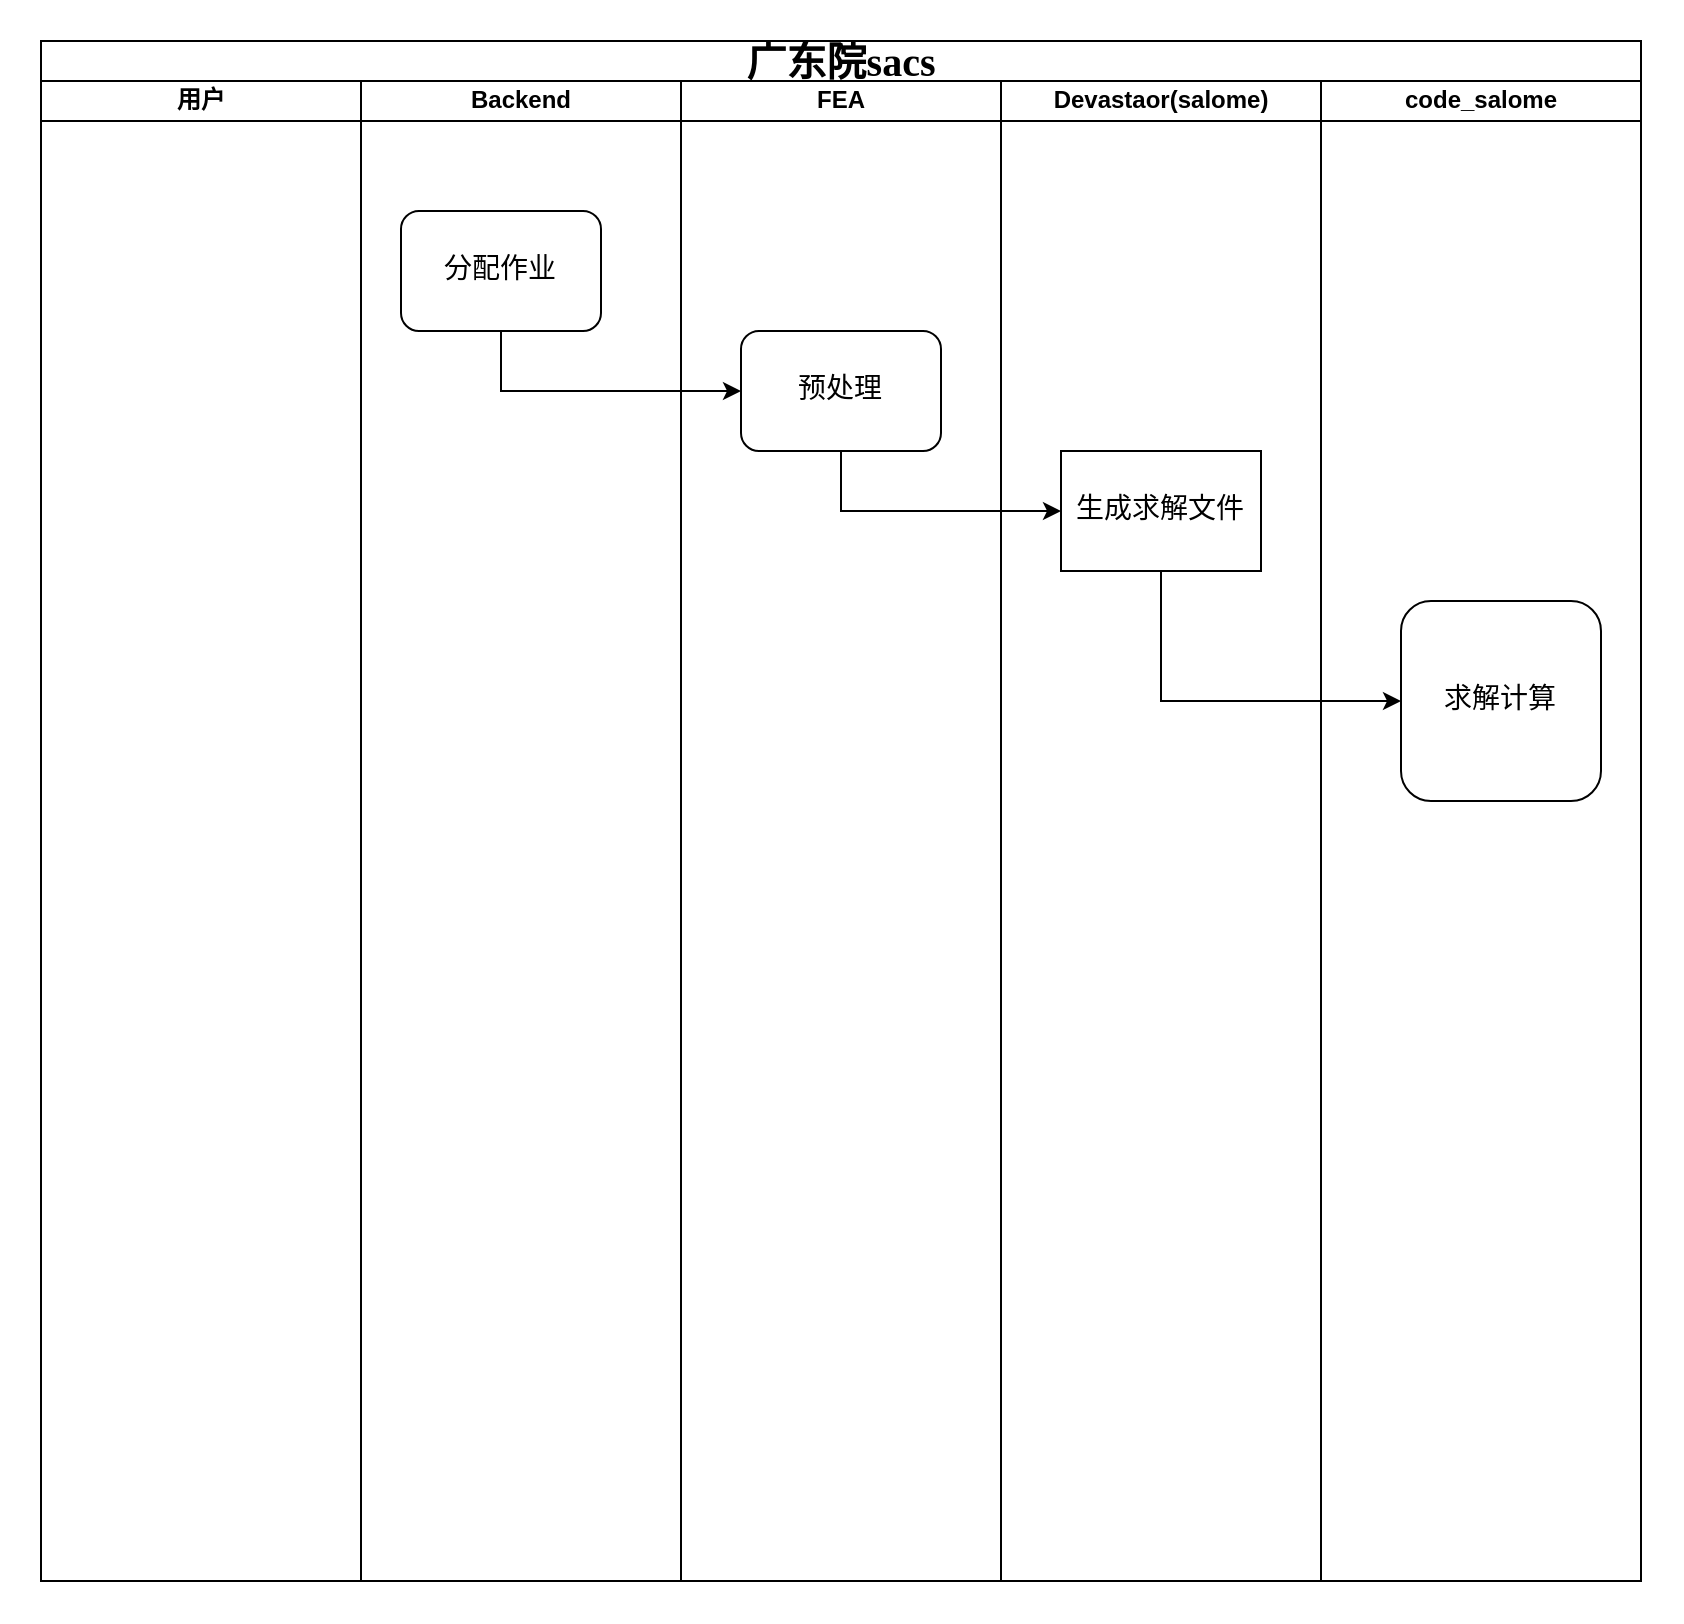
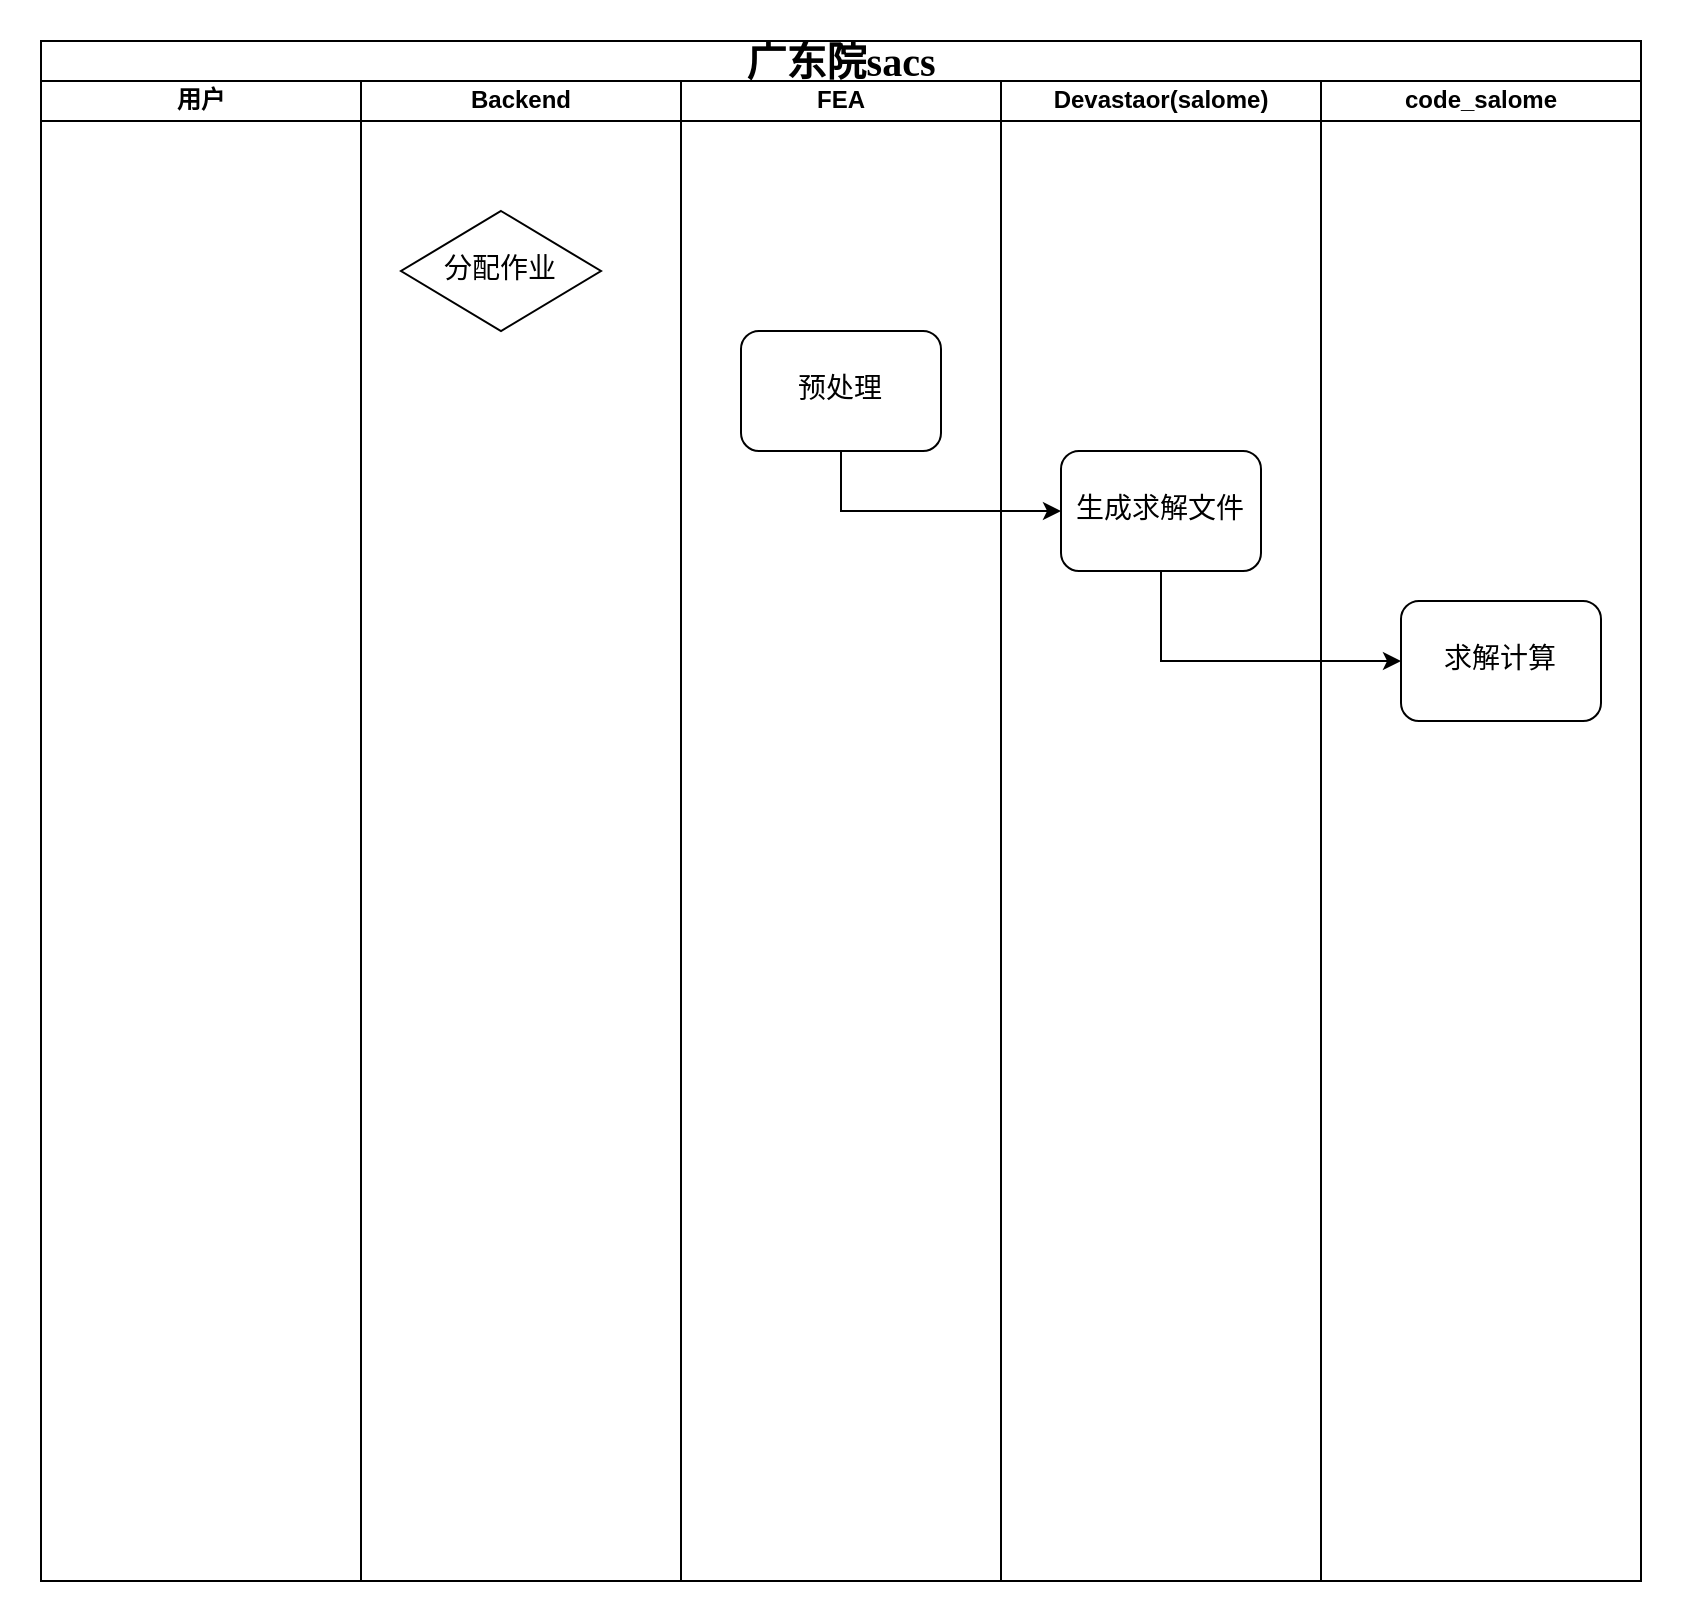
  <mxCell id="0" />
  <mxCell id="1" parent="0" />
  <mxCell id="2" value="&lt;font style=&quot;font-size: 20px;&quot;&gt;广东院sacs&lt;/font&gt;" style="swimlane;html=1;childLayout=stackLayout;startSize=20;rounded=0;shadow=0;labelBackgroundColor=none;strokeWidth=1;fontFamily=Verdana;fontSize=8;align=center;" parent="1" vertex="1"><mxGeometry x="20" y="20" width="800" height="770" as="geometry" /></mxCell>
  <mxCell id="3" value="用户" style="swimlane;html=1;startSize=20;" parent="2" vertex="1"><mxGeometry y="20" width="160" height="750" as="geometry" /></mxCell>
  <mxCell id="4" value="Backend" style="swimlane;html=1;startSize=20;" parent="2" vertex="1"><mxGeometry x="160" y="20" width="160" height="750" as="geometry" /></mxCell>
- <mxCell id="5" value="分配作业" style="rounded=1;whiteSpace=wrap;html=1;shadow=0;labelBackgroundColor=none;strokeWidth=1;fontFamily=Verdana;fontSize=14;align=center;" parent="4" vertex="1"><mxGeometry x="20" y="65" width="100" height="60" as="geometry" /></mxCell>
+ <mxCell id="5" value="分配作业" style="rhombus;whiteSpace=wrap;html=1;shadow=0;labelBackgroundColor=none;strokeWidth=1;fontFamily=Verdana;fontSize=14;align=center;" parent="4" vertex="1"><mxGeometry x="20" y="65" width="100" height="60" as="geometry" /></mxCell>
  <mxCell id="6" value="FEA" style="swimlane;html=1;startSize=20;" parent="2" vertex="1"><mxGeometry x="320" y="20" width="160" height="750" as="geometry" /></mxCell>
  <mxCell id="7" value="预处理" style="rounded=1;whiteSpace=wrap;html=1;shadow=0;labelBackgroundColor=none;strokeWidth=1;fontFamily=Verdana;fontSize=14;align=center;" parent="6" vertex="1"><mxGeometry x="30" y="125" width="100" height="60" as="geometry" /></mxCell>
  <mxCell id="8" value="Devastaor(salome)" style="swimlane;html=1;startSize=20;" parent="2" vertex="1"><mxGeometry x="480" y="20" width="160" height="750" as="geometry" /></mxCell>
- <mxCell id="9" value="生成求解文件" style="whiteSpace=wrap;html=1;shadow=0;labelBackgroundColor=none;strokeWidth=1;fontFamily=Verdana;fontSize=14;align=center;rounded=0;" parent="8" vertex="1"><mxGeometry x="30" y="185" width="100" height="60" as="geometry" /></mxCell>
+ <mxCell id="9" value="生成求解文件" style="rounded=1;whiteSpace=wrap;html=1;shadow=0;labelBackgroundColor=none;strokeWidth=1;fontFamily=Verdana;fontSize=14;align=center;" parent="8" vertex="1"><mxGeometry x="30" y="185" width="100" height="60" as="geometry" /></mxCell>
  <mxCell id="10" value="code_salome" style="swimlane;html=1;startSize=20;" parent="2" vertex="1"><mxGeometry x="640" y="20" width="160" height="750" as="geometry" /></mxCell>
- <mxCell id="11" value="求解计算" style="rounded=1;whiteSpace=wrap;html=1;shadow=0;labelBackgroundColor=none;strokeWidth=1;fontFamily=Verdana;fontSize=14;align=center;" vertex="1" parent="10"><mxGeometry x="40" y="260" width="100" height="100" as="geometry" /></mxCell>
- <mxCell id="12" style="edgeStyle=orthogonalEdgeStyle;rounded=0;orthogonalLoop=1;jettySize=auto;html=1;entryX=0;entryY=0.5;entryDx=0;entryDy=0;exitX=0.5;exitY=1;exitDx=0;exitDy=0;startArrow=none;startFill=0;" edge="1" parent="2" source="5" target="7"><mxGeometry relative="1" as="geometry" /></mxCell>
+ <mxCell id="11" value="求解计算" style="rounded=1;whiteSpace=wrap;html=1;shadow=0;labelBackgroundColor=none;strokeWidth=1;fontFamily=Verdana;fontSize=14;align=center;" vertex="1" parent="10"><mxGeometry x="40" y="260" width="100" height="60" as="geometry" /></mxCell>
  <mxCell id="13" style="edgeStyle=orthogonalEdgeStyle;rounded=0;orthogonalLoop=1;jettySize=auto;html=1;entryX=0;entryY=0.5;entryDx=0;entryDy=0;exitX=0.5;exitY=1;exitDx=0;exitDy=0;" edge="1" parent="2" source="7" target="9"><mxGeometry relative="1" as="geometry" /></mxCell>
  <mxCell id="14" style="edgeStyle=orthogonalEdgeStyle;rounded=0;orthogonalLoop=1;jettySize=auto;html=1;entryX=0;entryY=0.5;entryDx=0;entryDy=0;exitX=0.5;exitY=1;exitDx=0;exitDy=0;" edge="1" parent="2" source="9" target="11"><mxGeometry relative="1" as="geometry" /></mxCell>
